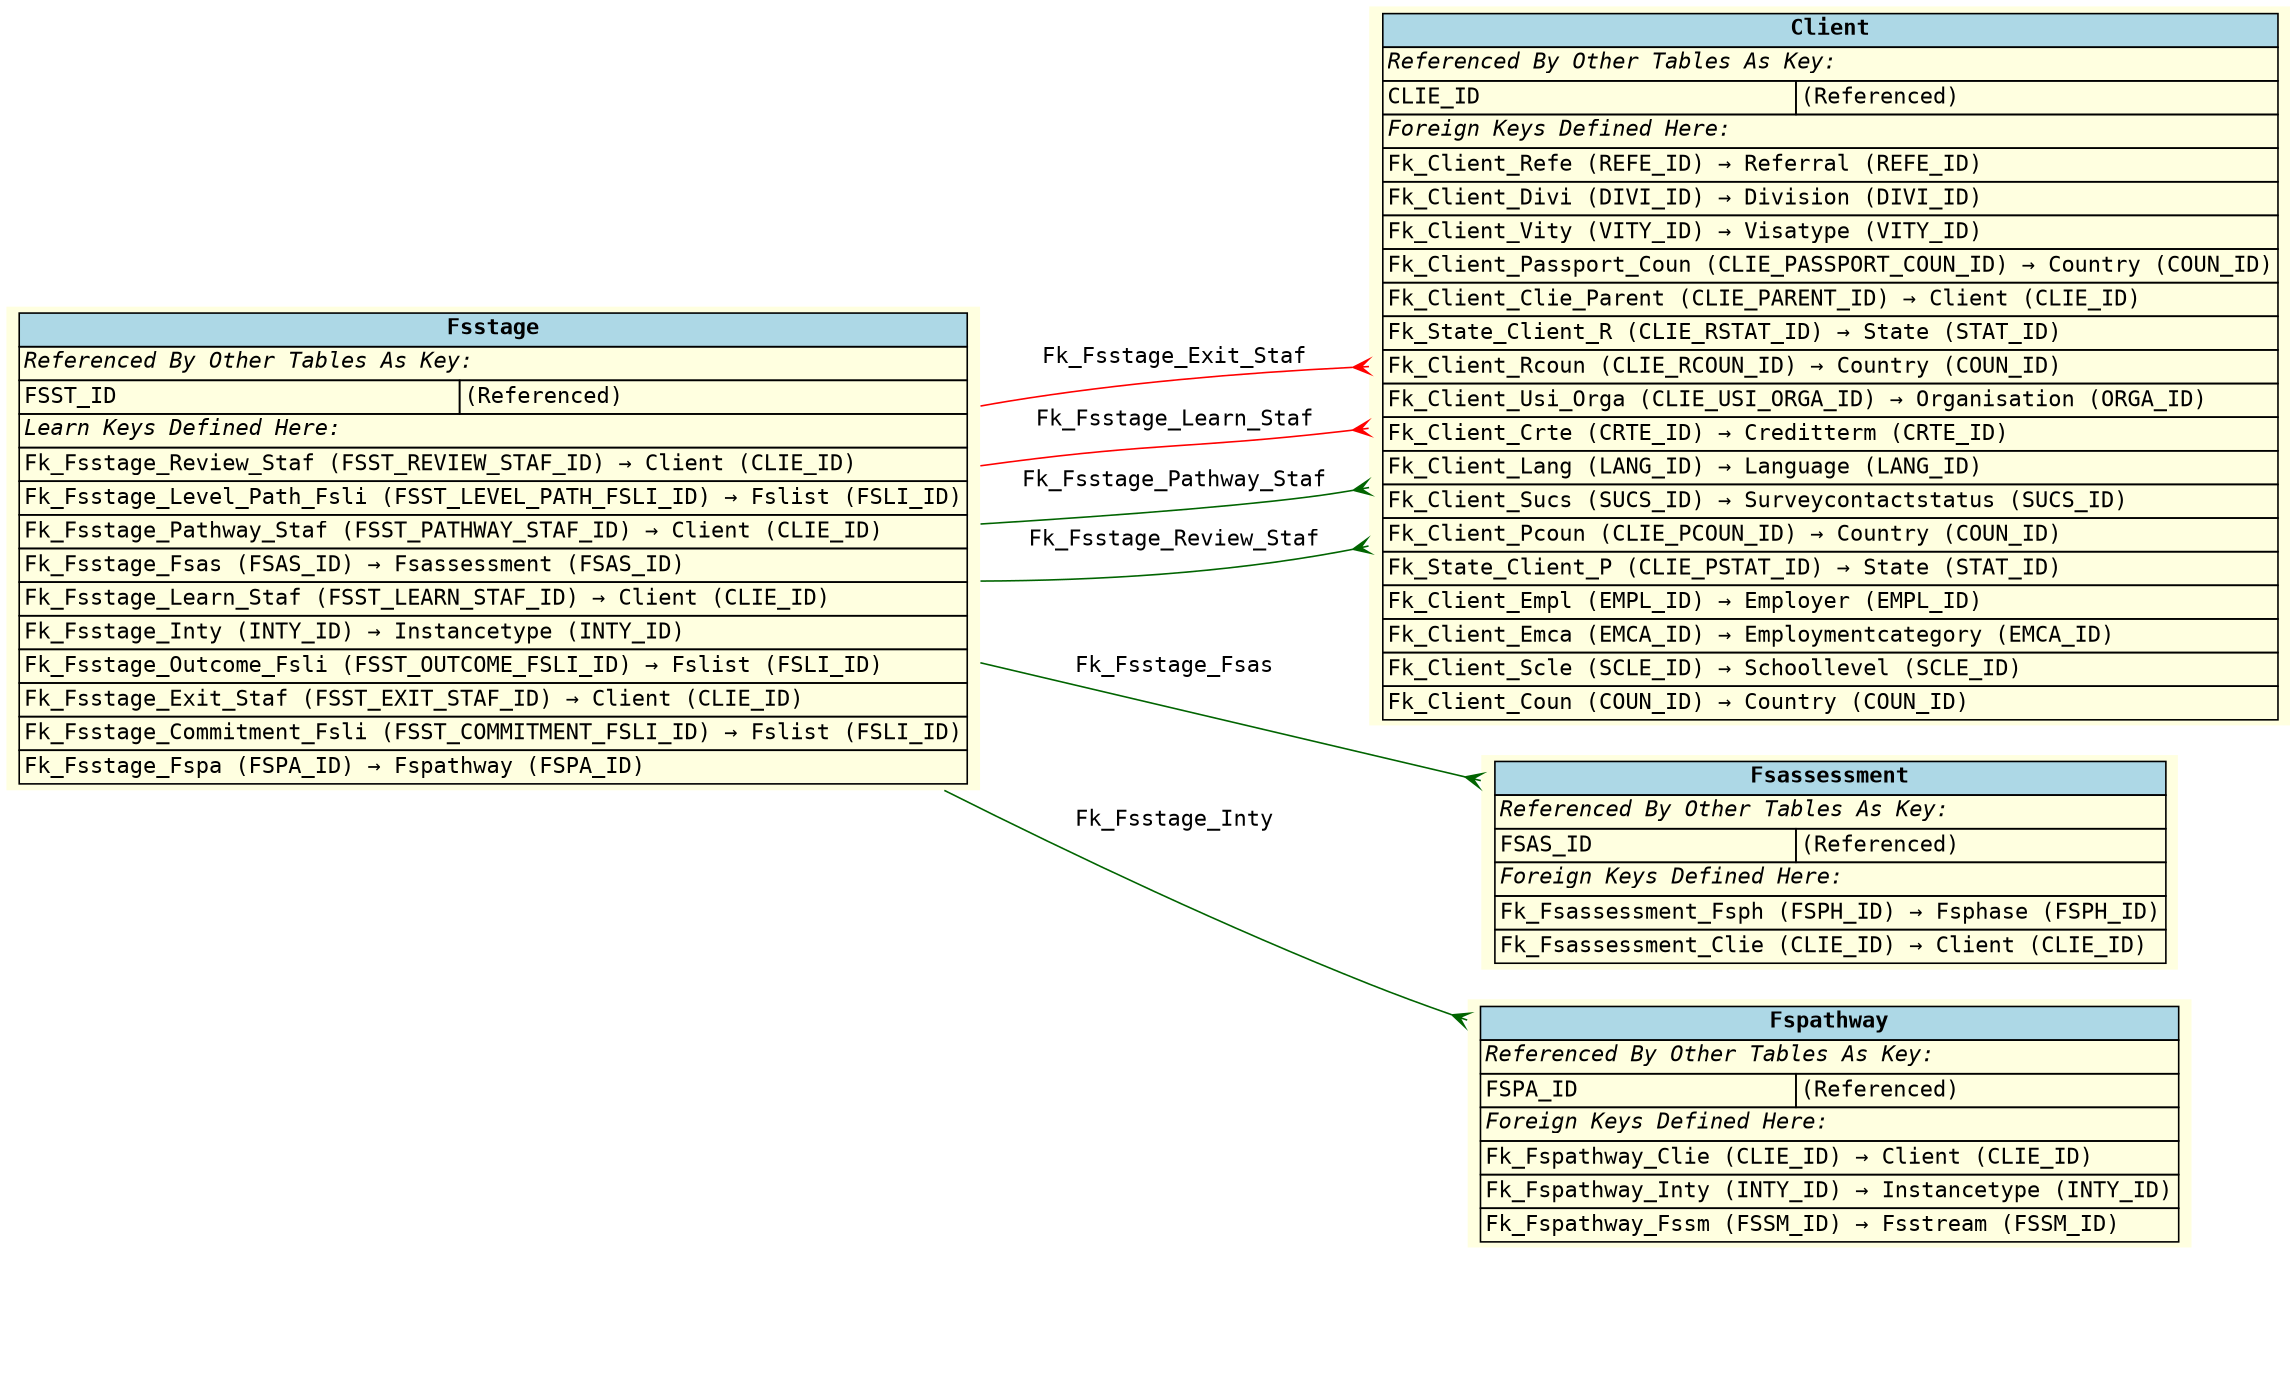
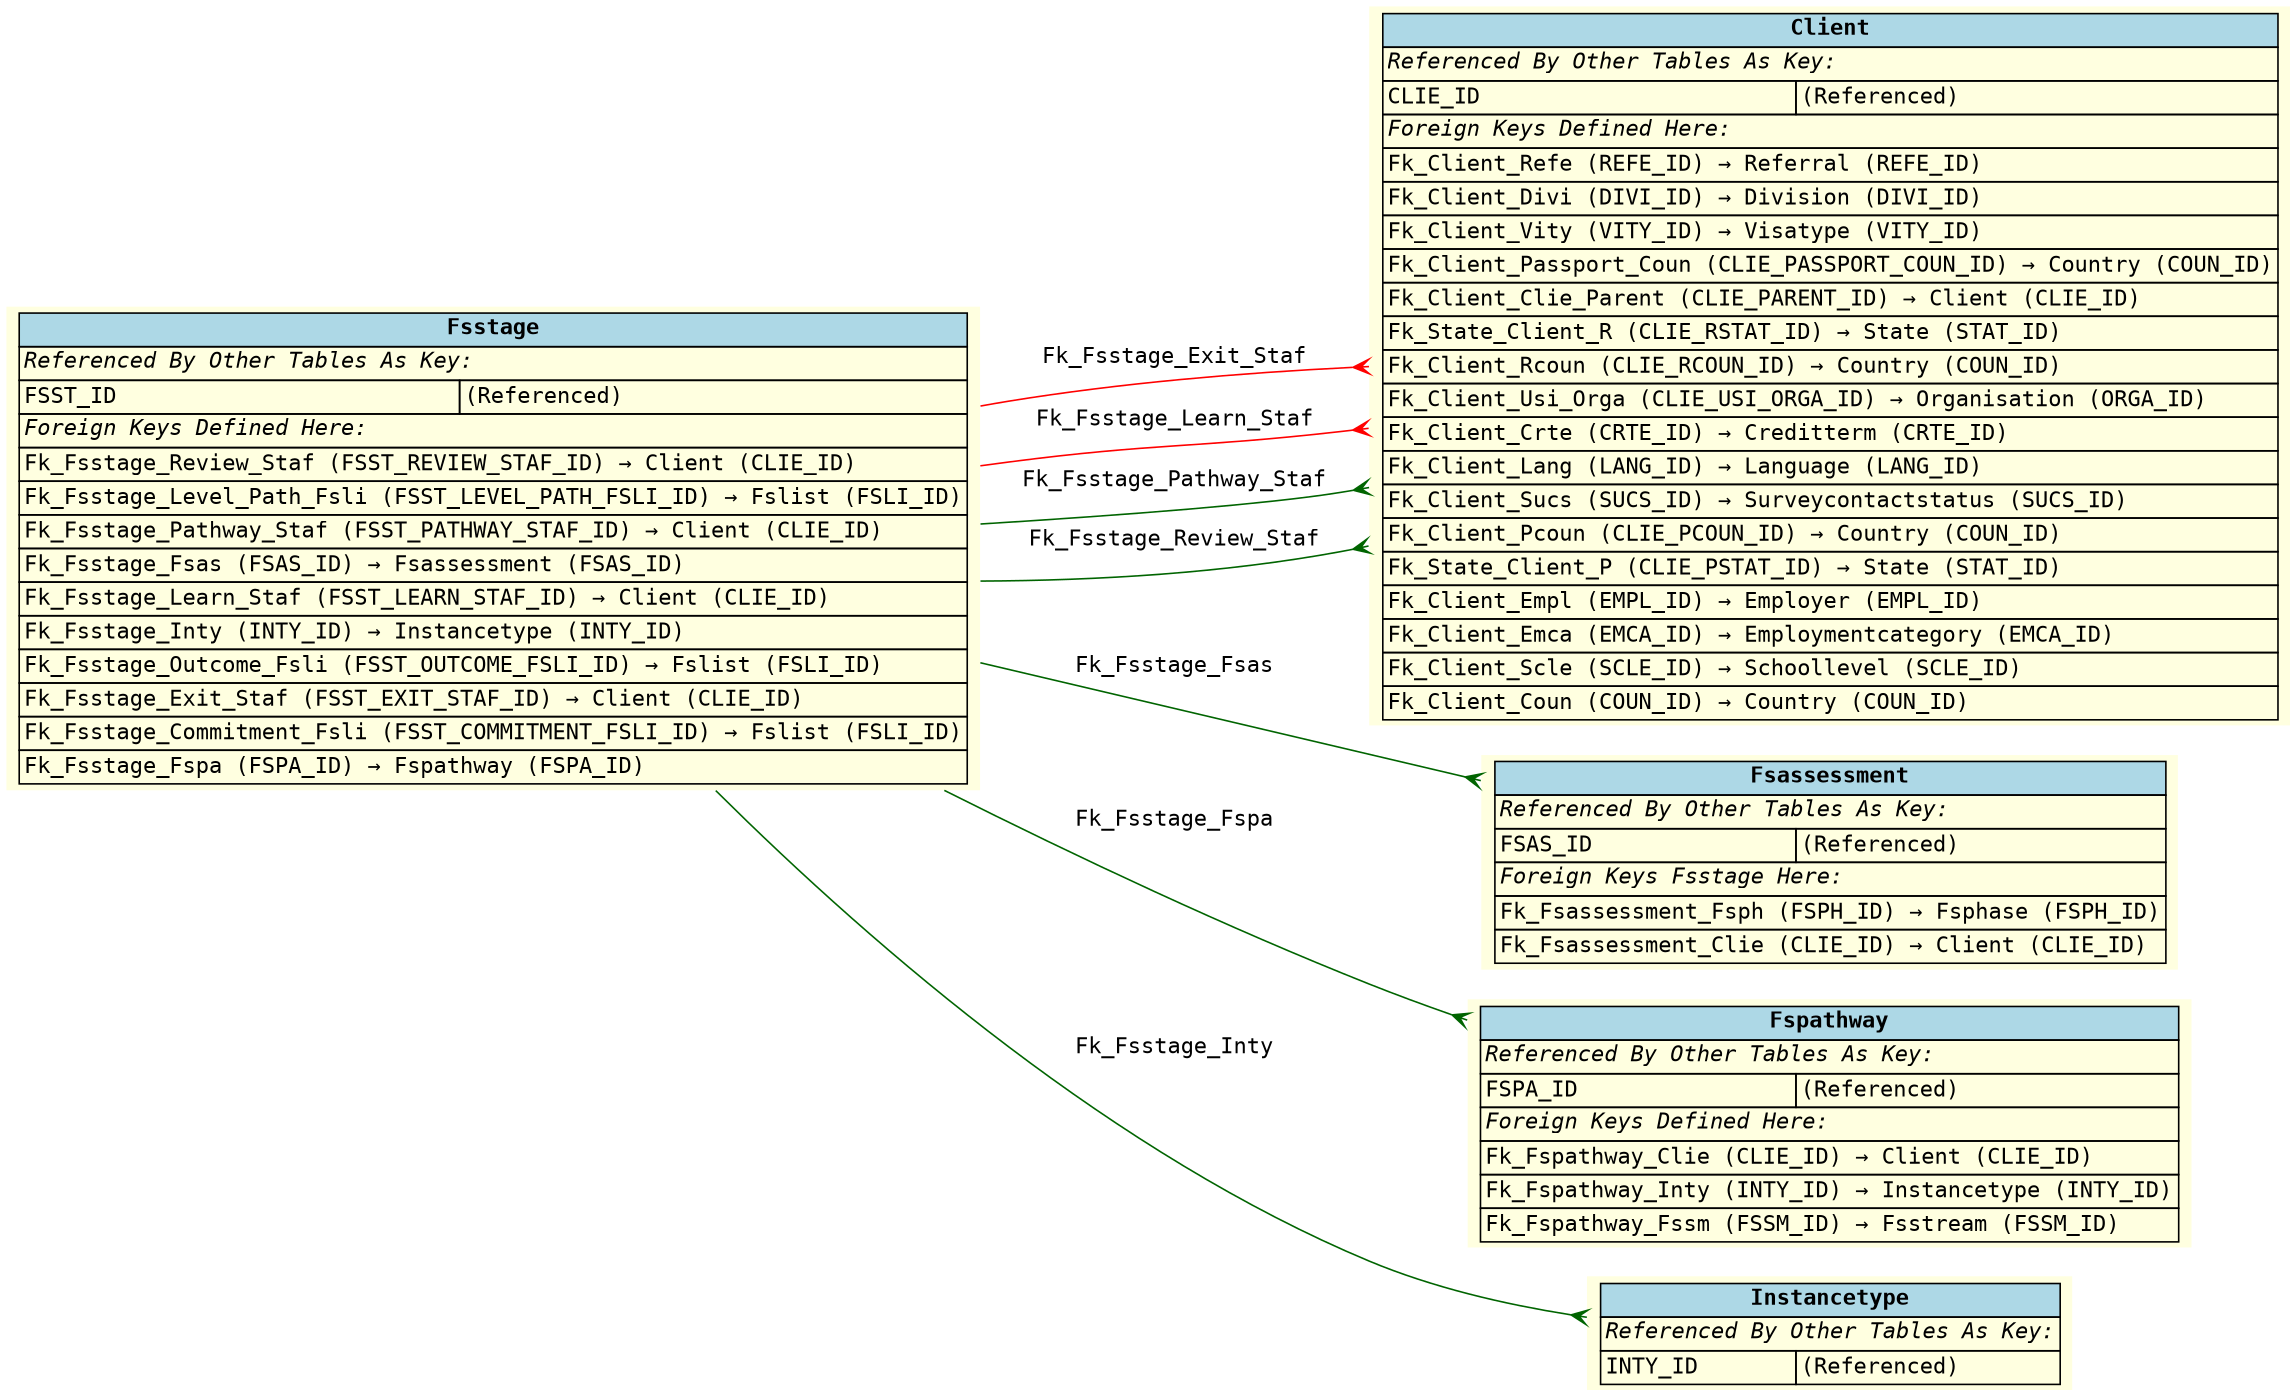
  digraph {
    fontname="DejaVu Sans Mono"
    rankdir=LR
    node [fillcolor=lightyellow fontname="DejaVu Sans Mono" shape=plaintext style=filled]
    edge [arrowhead=crow arrowtail=none color=darkgreen dir=both fontname="DejaVu Sans Mono" labelfontsize=10]
-   n1 [label=<     <TABLE BORDER="0" CELLBORDER="1" CELLSPACING="0" BGCOLOR="lightyellow">       <TR><TD COLSPAN="2" BGCOLOR="lightblue"><B>Fsstage</B></TD></TR>       <TR><TD COLSPAN="2" ALIGN="LEFT"><I>Referenced By Other Tables As Key:</I></TD></TR>       <TR><TD ALIGN="LEFT">FSST_ID</TD><TD ALIGN="LEFT">(Referenced)</TD></TR>       <TR><TD COLSPAN="2" ALIGN="LEFT"><I>Learn Keys Defined Here:</I></TD></TR>       <TR><TD ALIGN="LEFT" COLSPAN="2">Fk_Fsstage_Review_Staf (FSST_REVIEW_STAF_ID) &rarr; Client (CLIE_ID)</TD></TR>       <TR><TD ALIGN="LEFT" COLSPAN="2">Fk_Fsstage_Level_Path_Fsli (FSST_LEVEL_PATH_FSLI_ID) &rarr; Fslist (FSLI_ID)</TD></TR>       <TR><TD ALIGN="LEFT" COLSPAN="2">Fk_Fsstage_Pathway_Staf (FSST_PATHWAY_STAF_ID) &rarr; Client (CLIE_ID)</TD></TR>       <TR><TD ALIGN="LEFT" COLSPAN="2">Fk_Fsstage_Fsas (FSAS_ID) &rarr; Fsassessment (FSAS_ID)</TD></TR>       <TR><TD ALIGN="LEFT" COLSPAN="2">Fk_Fsstage_Learn_Staf (FSST_LEARN_STAF_ID) &rarr; Client (CLIE_ID)</TD></TR>       <TR><TD ALIGN="LEFT" COLSPAN="2">Fk_Fsstage_Inty (INTY_ID) &rarr; Instancetype (INTY_ID)</TD></TR>       <TR><TD ALIGN="LEFT" COLSPAN="2">Fk_Fsstage_Outcome_Fsli (FSST_OUTCOME_FSLI_ID) &rarr; Fslist (FSLI_ID)</TD></TR>       <TR><TD ALIGN="LEFT" COLSPAN="2">Fk_Fsstage_Exit_Staf (FSST_EXIT_STAF_ID) &rarr; Client (CLIE_ID)</TD></TR>       <TR><TD ALIGN="LEFT" COLSPAN="2">Fk_Fsstage_Commitment_Fsli (FSST_COMMITMENT_FSLI_ID) &rarr; Fslist (FSLI_ID)</TD></TR>       <TR><TD ALIGN="LEFT" COLSPAN="2">Fk_Fsstage_Fspa (FSPA_ID) &rarr; Fspathway (FSPA_ID)</TD></TR>     </TABLE>     >]
+   n1 [label=<     <TABLE BORDER="0" CELLBORDER="1" CELLSPACING="0" BGCOLOR="lightyellow">       <TR><TD COLSPAN="2" BGCOLOR="lightblue"><B>Fsstage</B></TD></TR>       <TR><TD COLSPAN="2" ALIGN="LEFT"><I>Referenced By Other Tables As Key:</I></TD></TR>       <TR><TD ALIGN="LEFT">FSST_ID</TD><TD ALIGN="LEFT">(Referenced)</TD></TR>       <TR><TD COLSPAN="2" ALIGN="LEFT"><I>Foreign Keys Defined Here:</I></TD></TR>       <TR><TD ALIGN="LEFT" COLSPAN="2">Fk_Fsstage_Review_Staf (FSST_REVIEW_STAF_ID) &rarr; Client (CLIE_ID)</TD></TR>       <TR><TD ALIGN="LEFT" COLSPAN="2">Fk_Fsstage_Level_Path_Fsli (FSST_LEVEL_PATH_FSLI_ID) &rarr; Fslist (FSLI_ID)</TD></TR>       <TR><TD ALIGN="LEFT" COLSPAN="2">Fk_Fsstage_Pathway_Staf (FSST_PATHWAY_STAF_ID) &rarr; Client (CLIE_ID)</TD></TR>       <TR><TD ALIGN="LEFT" COLSPAN="2">Fk_Fsstage_Fsas (FSAS_ID) &rarr; Fsassessment (FSAS_ID)</TD></TR>       <TR><TD ALIGN="LEFT" COLSPAN="2">Fk_Fsstage_Learn_Staf (FSST_LEARN_STAF_ID) &rarr; Client (CLIE_ID)</TD></TR>       <TR><TD ALIGN="LEFT" COLSPAN="2">Fk_Fsstage_Inty (INTY_ID) &rarr; Instancetype (INTY_ID)</TD></TR>       <TR><TD ALIGN="LEFT" COLSPAN="2">Fk_Fsstage_Outcome_Fsli (FSST_OUTCOME_FSLI_ID) &rarr; Fslist (FSLI_ID)</TD></TR>       <TR><TD ALIGN="LEFT" COLSPAN="2">Fk_Fsstage_Exit_Staf (FSST_EXIT_STAF_ID) &rarr; Client (CLIE_ID)</TD></TR>       <TR><TD ALIGN="LEFT" COLSPAN="2">Fk_Fsstage_Commitment_Fsli (FSST_COMMITMENT_FSLI_ID) &rarr; Fslist (FSLI_ID)</TD></TR>       <TR><TD ALIGN="LEFT" COLSPAN="2">Fk_Fsstage_Fspa (FSPA_ID) &rarr; Fspathway (FSPA_ID)</TD></TR>     </TABLE>     >]
    n2 [label=<     <TABLE BORDER="0" CELLBORDER="1" CELLSPACING="0" BGCOLOR="lightyellow">       <TR><TD COLSPAN="2" BGCOLOR="lightblue"><B>Client</B></TD></TR>       <TR><TD COLSPAN="2" ALIGN="LEFT"><I>Referenced By Other Tables As Key:</I></TD></TR>       <TR><TD ALIGN="LEFT">CLIE_ID</TD><TD ALIGN="LEFT">(Referenced)</TD></TR>       <TR><TD COLSPAN="2" ALIGN="LEFT"><I>Foreign Keys Defined Here:</I></TD></TR>       <TR><TD ALIGN="LEFT" COLSPAN="2">Fk_Client_Refe (REFE_ID) &rarr; Referral (REFE_ID)</TD></TR>       <TR><TD ALIGN="LEFT" COLSPAN="2">Fk_Client_Divi (DIVI_ID) &rarr; Division (DIVI_ID)</TD></TR>       <TR><TD ALIGN="LEFT" COLSPAN="2">Fk_Client_Vity (VITY_ID) &rarr; Visatype (VITY_ID)</TD></TR>       <TR><TD ALIGN="LEFT" COLSPAN="2">Fk_Client_Passport_Coun (CLIE_PASSPORT_COUN_ID) &rarr; Country (COUN_ID)</TD></TR>       <TR><TD ALIGN="LEFT" COLSPAN="2">Fk_Client_Clie_Parent (CLIE_PARENT_ID) &rarr; Client (CLIE_ID)</TD></TR>       <TR><TD ALIGN="LEFT" COLSPAN="2">Fk_State_Client_R (CLIE_RSTAT_ID) &rarr; State (STAT_ID)</TD></TR>       <TR><TD ALIGN="LEFT" COLSPAN="2">Fk_Client_Rcoun (CLIE_RCOUN_ID) &rarr; Country (COUN_ID)</TD></TR>       <TR><TD ALIGN="LEFT" COLSPAN="2">Fk_Client_Usi_Orga (CLIE_USI_ORGA_ID) &rarr; Organisation (ORGA_ID)</TD></TR>       <TR><TD ALIGN="LEFT" COLSPAN="2">Fk_Client_Crte (CRTE_ID) &rarr; Creditterm (CRTE_ID)</TD></TR>       <TR><TD ALIGN="LEFT" COLSPAN="2">Fk_Client_Lang (LANG_ID) &rarr; Language (LANG_ID)</TD></TR>       <TR><TD ALIGN="LEFT" COLSPAN="2">Fk_Client_Sucs (SUCS_ID) &rarr; Surveycontactstatus (SUCS_ID)</TD></TR>       <TR><TD ALIGN="LEFT" COLSPAN="2">Fk_Client_Pcoun (CLIE_PCOUN_ID) &rarr; Country (COUN_ID)</TD></TR>       <TR><TD ALIGN="LEFT" COLSPAN="2">Fk_State_Client_P (CLIE_PSTAT_ID) &rarr; State (STAT_ID)</TD></TR>       <TR><TD ALIGN="LEFT" COLSPAN="2">Fk_Client_Empl (EMPL_ID) &rarr; Employer (EMPL_ID)</TD></TR>       <TR><TD ALIGN="LEFT" COLSPAN="2">Fk_Client_Emca (EMCA_ID) &rarr; Employmentcategory (EMCA_ID)</TD></TR>       <TR><TD ALIGN="LEFT" COLSPAN="2">Fk_Client_Scle (SCLE_ID) &rarr; Schoollevel (SCLE_ID)</TD></TR>       <TR><TD ALIGN="LEFT" COLSPAN="2">Fk_Client_Coun (COUN_ID) &rarr; Country (COUN_ID)</TD></TR>     </TABLE>     >]
-   n3 [label=<     <TABLE BORDER="0" CELLBORDER="1" CELLSPACING="0" BGCOLOR="lightyellow">       <TR><TD COLSPAN="2" BGCOLOR="lightblue"><B>Fsassessment</B></TD></TR>       <TR><TD COLSPAN="2" ALIGN="LEFT"><I>Referenced By Other Tables As Key:</I></TD></TR>       <TR><TD ALIGN="LEFT">FSAS_ID</TD><TD ALIGN="LEFT">(Referenced)</TD></TR>       <TR><TD COLSPAN="2" ALIGN="LEFT"><I>Foreign Keys Defined Here:</I></TD></TR>       <TR><TD ALIGN="LEFT" COLSPAN="2">Fk_Fsassessment_Fsph (FSPH_ID) &rarr; Fsphase (FSPH_ID)</TD></TR>       <TR><TD ALIGN="LEFT" COLSPAN="2">Fk_Fsassessment_Clie (CLIE_ID) &rarr; Client (CLIE_ID)</TD></TR>     </TABLE>     >]
+   n3 [label=<     <TABLE BORDER="0" CELLBORDER="1" CELLSPACING="0" BGCOLOR="lightyellow">       <TR><TD COLSPAN="2" BGCOLOR="lightblue"><B>Fsassessment</B></TD></TR>       <TR><TD COLSPAN="2" ALIGN="LEFT"><I>Referenced By Other Tables As Key:</I></TD></TR>       <TR><TD ALIGN="LEFT">FSAS_ID</TD><TD ALIGN="LEFT">(Referenced)</TD></TR>       <TR><TD COLSPAN="2" ALIGN="LEFT"><I>Foreign Keys Fsstage Here:</I></TD></TR>       <TR><TD ALIGN="LEFT" COLSPAN="2">Fk_Fsassessment_Fsph (FSPH_ID) &rarr; Fsphase (FSPH_ID)</TD></TR>       <TR><TD ALIGN="LEFT" COLSPAN="2">Fk_Fsassessment_Clie (CLIE_ID) &rarr; Client (CLIE_ID)</TD></TR>     </TABLE>     >]
    n4 [label=<     <TABLE BORDER="0" CELLBORDER="1" CELLSPACING="0" BGCOLOR="lightyellow">       <TR><TD COLSPAN="2" BGCOLOR="lightblue"><B>Fspathway</B></TD></TR>       <TR><TD COLSPAN="2" ALIGN="LEFT"><I>Referenced By Other Tables As Key:</I></TD></TR>       <TR><TD ALIGN="LEFT">FSPA_ID</TD><TD ALIGN="LEFT">(Referenced)</TD></TR>       <TR><TD COLSPAN="2" ALIGN="LEFT"><I>Foreign Keys Defined Here:</I></TD></TR>       <TR><TD ALIGN="LEFT" COLSPAN="2">Fk_Fspathway_Clie (CLIE_ID) &rarr; Client (CLIE_ID)</TD></TR>       <TR><TD ALIGN="LEFT" COLSPAN="2">Fk_Fspathway_Inty (INTY_ID) &rarr; Instancetype (INTY_ID)</TD></TR>       <TR><TD ALIGN="LEFT" COLSPAN="2">Fk_Fspathway_Fssm (FSSM_ID) &rarr; Fsstream (FSSM_ID)</TD></TR>     </TABLE>     >]
+   n5 [label=<     <TABLE BORDER="0" CELLBORDER="1" CELLSPACING="0" BGCOLOR="lightyellow">       <TR><TD COLSPAN="2" BGCOLOR="lightblue"><B>Instancetype</B></TD></TR>       <TR><TD COLSPAN="2" ALIGN="LEFT"><I>Referenced By Other Tables As Key:</I></TD></TR>       <TR><TD ALIGN="LEFT">INTY_ID</TD><TD ALIGN="LEFT">(Referenced)</TD></TR>     </TABLE>     >]
    n1 -> n2 [color=red label=" Fk_Fsstage_Exit_Staf "]
    n1 -> n2 [color=red label=" Fk_Fsstage_Learn_Staf "]
    n1 -> n2 [label=" Fk_Fsstage_Pathway_Staf "]
    n1 -> n2 [label=" Fk_Fsstage_Review_Staf "]
    n1 -> n3 [label=" Fk_Fsstage_Fsas "]
-   n1 -> n4 [label=" Fk_Fsstage_Inty "]
+   n1 -> n4 [label=" Fk_Fsstage_Fspa "]
+   n1 -> n5 [label=" Fk_Fsstage_Inty "]
  }
